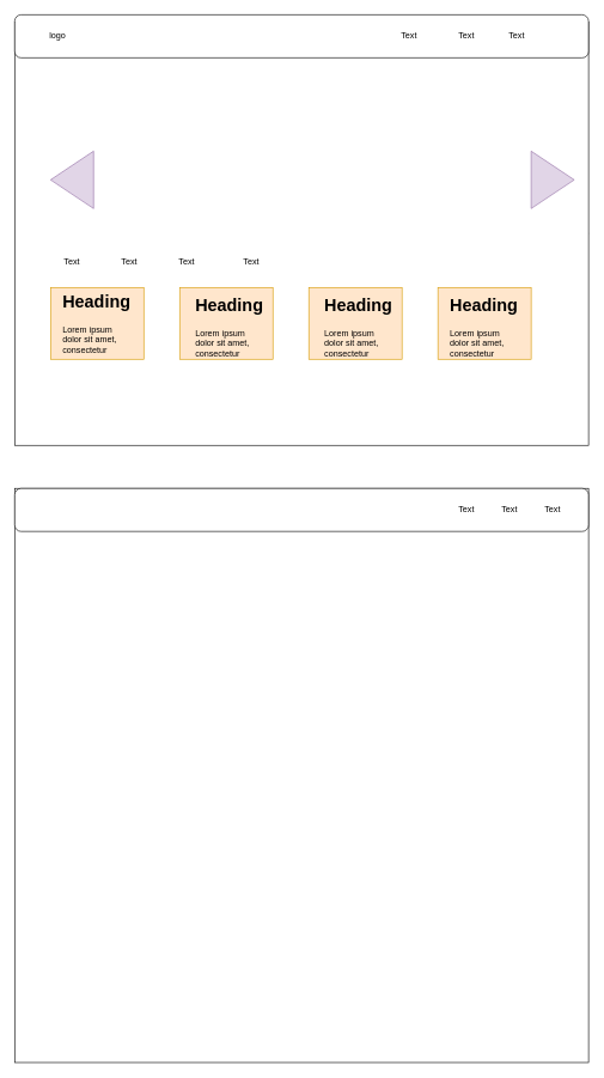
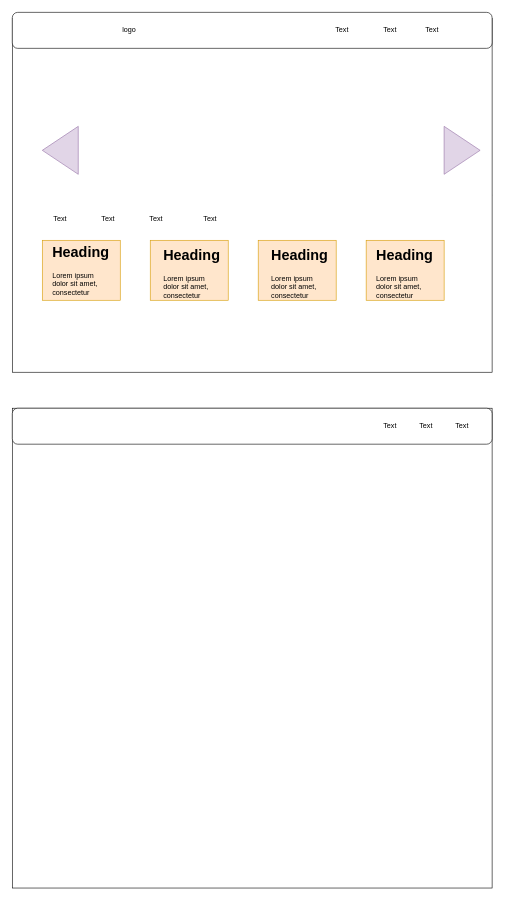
  <mxCell id="0" />
  <mxCell id="1" parent="0" />
  <mxCell id="2" style="edgeStyle=none;html=1;exitX=1;exitY=0.5;exitDx=0;exitDy=0;" parent="1" source="3" edge="1"><mxGeometry relative="1" as="geometry"><mxPoint x="460" y="395" as="targetPoint" /></mxGeometry></mxCell>
  <mxCell id="3" value="" style="rounded=0;whiteSpace=wrap;html=1;" parent="1" vertex="1"><mxGeometry y="30" width="800" height="590" as="geometry" x="20" /></mxCell>
  <mxCell id="4" value="" style="rounded=1;whiteSpace=wrap;html=1;" parent="1" vertex="1"><mxGeometry y="20" width="800" height="60" as="geometry" x="20" /></mxCell>
- <mxCell id="5" value="logo" style="text;html=1;align=center;verticalAlign=middle;whiteSpace=wrap;rounded=0;" parent="1" vertex="1"><mxGeometry x="50" y="35" width="60" height="30" as="geometry" /></mxCell>
+ <mxCell id="5" value="logo" style="text;html=1;align=center;verticalAlign=middle;whiteSpace=wrap;rounded=0;" parent="1" vertex="1"><mxGeometry x="185" y="35" width="60" height="30" as="geometry" /></mxCell>
  <mxCell id="6" value="Text" style="text;html=1;align=center;verticalAlign=middle;whiteSpace=wrap;rounded=0;" parent="1" vertex="1"><mxGeometry x="620" y="35" width="60" height="30" as="geometry" /></mxCell>
  <mxCell id="7" value="Text" style="text;html=1;align=center;verticalAlign=middle;whiteSpace=wrap;rounded=0;" parent="1" vertex="1"><mxGeometry x="540" y="35" width="60" height="30" as="geometry" /></mxCell>
  <mxCell id="8" value="Text" style="text;html=1;align=center;verticalAlign=middle;whiteSpace=wrap;rounded=0;" parent="1" vertex="1"><mxGeometry x="690" y="35" width="60" height="30" as="geometry" /></mxCell>
  <mxCell id="9" value="" style="triangle;whiteSpace=wrap;html=1;fillColor=#e1d5e7;strokeColor=#9673a6;direction=west;" parent="1" vertex="1"><mxGeometry x="70" y="210" width="60" height="80" as="geometry" /></mxCell>
  <mxCell id="10" value="" style="triangle;whiteSpace=wrap;html=1;rotation=-180;fillColor=#e1d5e7;strokeColor=#9673a6;direction=west;" parent="1" vertex="1"><mxGeometry x="740" y="210" width="60" height="80" as="geometry" /></mxCell>
  <mxCell id="11" value="Text" style="text;html=1;align=center;verticalAlign=middle;whiteSpace=wrap;rounded=0;" parent="1" vertex="1"><mxGeometry x="70" y="350" width="60" height="30" as="geometry" /></mxCell>
  <mxCell id="12" value="Text" style="text;html=1;align=center;verticalAlign=middle;whiteSpace=wrap;rounded=0;" parent="1" vertex="1"><mxGeometry x="230" y="350" width="60" height="30" as="geometry" /></mxCell>
  <mxCell id="13" value="Text" style="text;html=1;align=center;verticalAlign=middle;whiteSpace=wrap;rounded=0;" parent="1" vertex="1"><mxGeometry x="150" y="350" width="60" height="30" as="geometry" /></mxCell>
  <mxCell id="14" value="Text" style="text;html=1;align=center;verticalAlign=middle;whiteSpace=wrap;rounded=0;" parent="1" vertex="1"><mxGeometry x="320" y="350" width="60" height="30" as="geometry" /></mxCell>
  <mxCell id="15" value="" style="rounded=0;whiteSpace=wrap;html=1;fillColor=#ffe6cc;strokeColor=#d79b00;" parent="1" vertex="1"><mxGeometry x="70" y="400" width="130" height="100" as="geometry" /></mxCell>
  <mxCell id="16" value="&lt;h1 style=&quot;margin-top: 0px;&quot;&gt;Heading&lt;/h1&gt;&lt;p&gt;Lorem ipsum dolor sit amet, consectetur adipisicing elit, sed do eiusmod tempor incididunt ut labore et dolore magna aliqua.&lt;/p&gt;" style="text;html=1;whiteSpace=wrap;overflow=hidden;rounded=0;" parent="1" vertex="1"><mxGeometry x="85" y="400" width="100" height="90" as="geometry" /></mxCell>
  <mxCell id="17" value="" style="rounded=0;whiteSpace=wrap;html=1;fillColor=#ffe6cc;strokeColor=#d79b00;" parent="1" vertex="1"><mxGeometry x="250" y="400" width="130" height="100" as="geometry" /></mxCell>
  <mxCell id="18" value="&lt;h1 style=&quot;margin-top: 0px;&quot;&gt;Heading&lt;/h1&gt;&lt;p&gt;Lorem ipsum dolor sit amet, consectetur adipisicing elit, sed do eiusmod tempor incididunt ut labore et dolore magna aliqua.&lt;/p&gt;" style="text;html=1;whiteSpace=wrap;overflow=hidden;rounded=0;" parent="1" vertex="1"><mxGeometry x="270" y="405" width="100" height="90" as="geometry" /></mxCell>
  <mxCell id="19" value="" style="rounded=0;whiteSpace=wrap;html=1;fillColor=#ffe6cc;strokeColor=#d79b00;" parent="1" vertex="1"><mxGeometry x="430" y="400" width="130" height="100" as="geometry" /></mxCell>
  <mxCell id="20" value="&lt;h1 style=&quot;margin-top: 0px;&quot;&gt;Heading&lt;/h1&gt;&lt;p&gt;Lorem ipsum dolor sit amet, consectetur adipisicing elit, sed do eiusmod tempor incididunt ut labore et dolore magna aliqua.&lt;/p&gt;" style="text;html=1;whiteSpace=wrap;overflow=hidden;rounded=0;" parent="1" vertex="1"><mxGeometry x="450" y="405" width="100" height="90" as="geometry" /></mxCell>
  <mxCell id="21" value="" style="rounded=0;whiteSpace=wrap;html=1;fillColor=#ffe6cc;strokeColor=#d79b00;" parent="1" vertex="1"><mxGeometry x="610" y="400" width="130" height="100" as="geometry" /></mxCell>
  <mxCell id="22" value="&lt;h1 style=&quot;margin-top: 0px;&quot;&gt;Heading&lt;/h1&gt;&lt;p&gt;Lorem ipsum dolor sit amet, consectetur adipisicing elit, sed do eiusmod tempor incididunt ut labore et dolore magna aliqua.&lt;/p&gt;" style="text;html=1;whiteSpace=wrap;overflow=hidden;rounded=0;" parent="1" vertex="1"><mxGeometry x="625" y="405" width="100" height="90" as="geometry" /></mxCell>
  <mxCell id="23" value="" style="whiteSpace=wrap;html=1;aspect=fixed;" vertex="1" parent="1"><mxGeometry y="680" width="800" height="800" as="geometry" x="20" /></mxCell>
  <mxCell id="24" value="" style="rounded=1;whiteSpace=wrap;html=1;" vertex="1" parent="1"><mxGeometry y="680" width="800" height="60" as="geometry" x="20" /></mxCell>
  <mxCell id="25" value="Text" style="text;html=1;align=center;verticalAlign=middle;whiteSpace=wrap;rounded=0;" vertex="1" parent="1"><mxGeometry x="740" y="695" width="60" height="30" as="geometry" /></mxCell>
  <mxCell id="26" value="Text" style="text;html=1;align=center;verticalAlign=middle;whiteSpace=wrap;rounded=0;" vertex="1" parent="1"><mxGeometry x="680" y="695" width="60" height="30" as="geometry" /></mxCell>
  <mxCell id="27" value="Text" style="text;html=1;align=center;verticalAlign=middle;whiteSpace=wrap;rounded=0;" vertex="1" parent="1"><mxGeometry x="620" y="695" width="60" height="30" as="geometry" /></mxCell>
